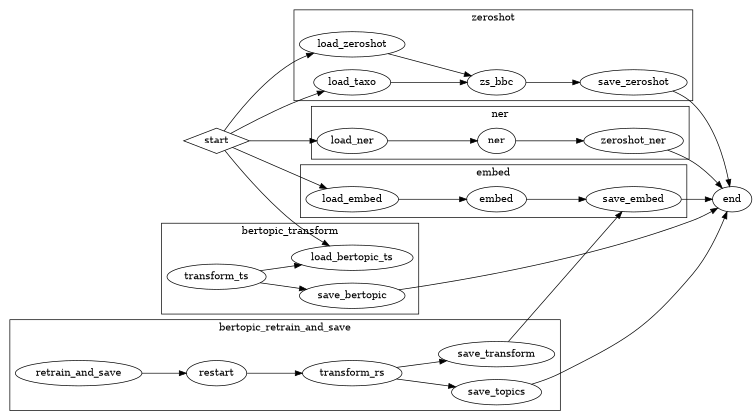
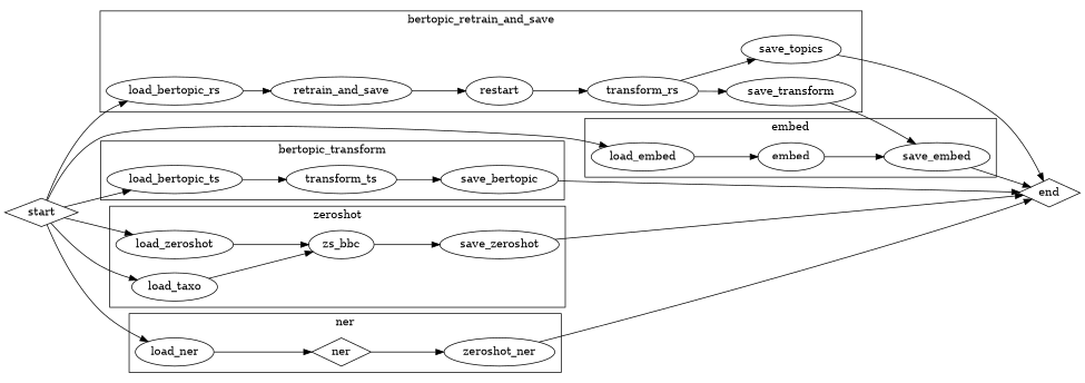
  digraph {
    beautify=true
    rankdir=LR
+   load_bertopic_rs
    retrain_and_save
    restart
    transform_rs
    save_transform
    save_topics
    load_bertopic_ts
    transform_ts
    save_bertopic
    load_embed
    embed
    save_embed
    load_zeroshot
    zs_bbc
    load_taxo
    save_zeroshot
    load_ner
-   ner
+   ner [shape=diamond]
    n19 [label=zeroshot_ner]
-   end [shape=ellipse]
+   end [shape=diamond]
    start [shape=diamond]
    subgraph cluster_1 {
      cluster=true
      label=bertopic_retrain_and_save
+     load_bertopic_rs
      retrain_and_save
      restart
      transform_rs
      save_transform
      save_topics
    }
    subgraph cluster_2 {
      cluster=true
      label=bertopic_transform
      load_bertopic_ts
      transform_ts
      save_bertopic
    }
    subgraph cluster_3 {
      cluster=true
      label=embed
      load_embed
      embed
      save_embed
    }
    subgraph cluster_4 {
      cluster=true
      label=zeroshot
      load_zeroshot
      zs_bbc
      load_taxo
      save_zeroshot
    }
    subgraph cluster_5 {
      cluster=true
      label=ner
      load_ner
      ner
      n19
    }
+   load_bertopic_rs -> retrain_and_save
    retrain_and_save -> restart
    restart -> transform_rs
    transform_rs -> save_transform
    transform_rs -> save_topics
    save_transform -> save_embed
    save_topics -> end
-   transform_ts -> load_bertopic_ts
+   load_bertopic_ts -> transform_ts
    transform_ts -> save_bertopic
    save_bertopic -> end
    load_embed -> embed
    embed -> save_embed
    save_embed -> end
    load_zeroshot -> zs_bbc
    zs_bbc -> save_zeroshot
    load_taxo -> zs_bbc
    save_zeroshot -> end
    load_ner -> ner
    ner -> n19
    n19 -> end
+   start -> load_bertopic_rs
    start -> load_bertopic_ts
    start -> load_embed
    start -> load_zeroshot
    start -> load_taxo
    start -> load_ner
  }
